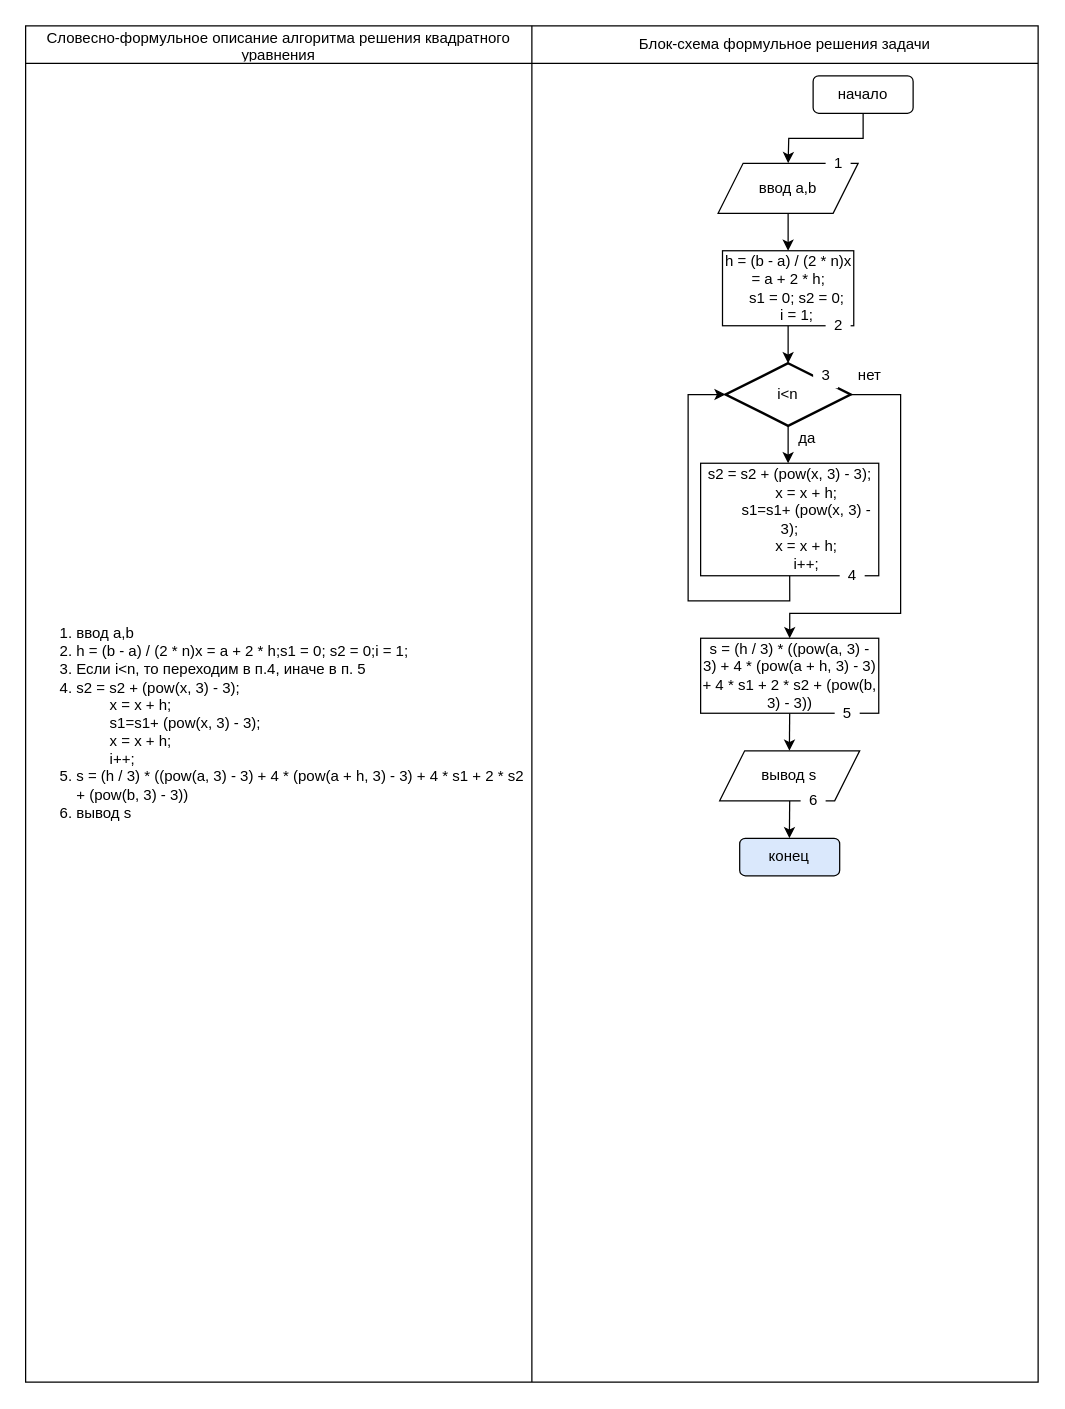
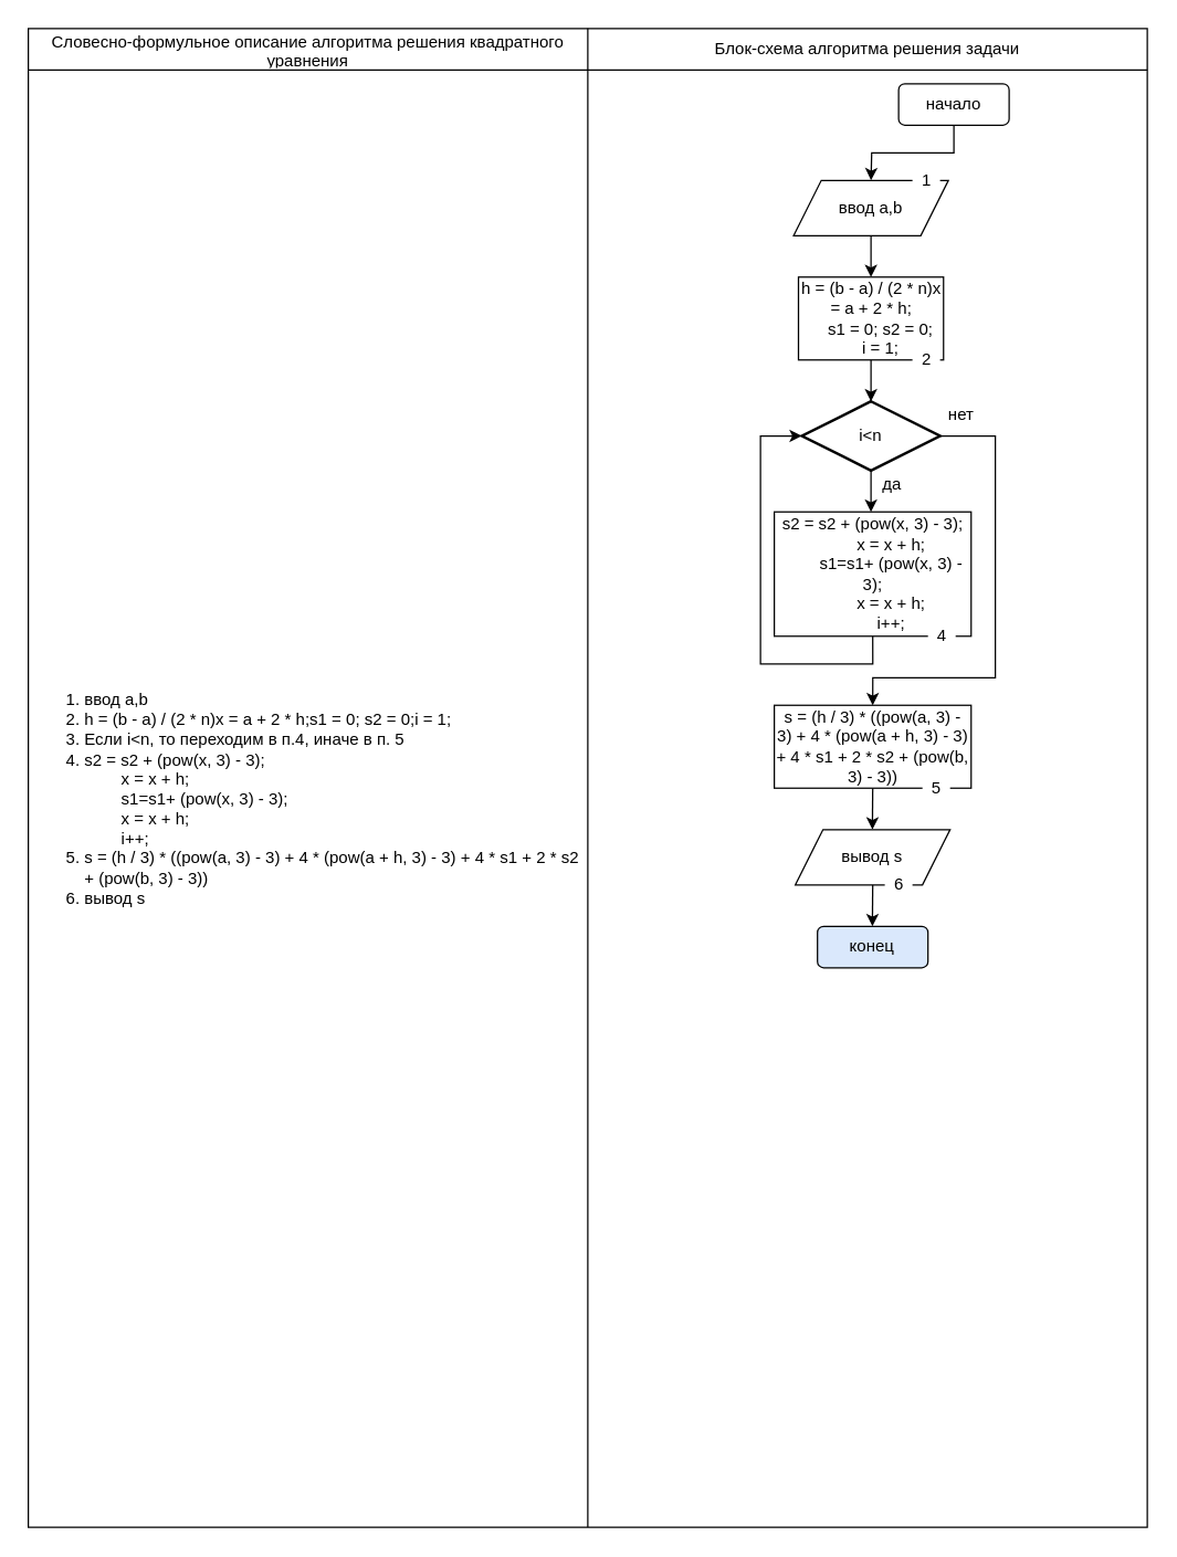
  <mxCell id="0" />
  <mxCell id="1" parent="0" />
  <mxCell id="2" value="" style="shape=table;startSize=0;container=1;collapsible=0;childLayout=tableLayout;" vertex="1" parent="1"><mxGeometry x="20" y="20" width="810" height="1085" as="geometry" /></mxCell>
  <mxCell id="3" value="" style="shape=partialRectangle;collapsible=0;dropTarget=0;pointerEvents=0;fillColor=none;top=0;left=0;bottom=0;right=0;points=[[0,0.5],[1,0.5]];portConstraint=eastwest;" vertex="1" parent="2"><mxGeometry width="810" height="30" as="geometry" /></mxCell>
  <mxCell id="4" value="Словесно-формульное описание алгоритма решения квадратного уравнения" style="shape=partialRectangle;html=1;whiteSpace=wrap;connectable=0;overflow=hidden;fillColor=none;top=0;left=0;bottom=0;right=0;pointerEvents=1;" vertex="1" parent="3"><mxGeometry width="405" height="30" as="geometry"><mxRectangle width="405" height="30" as="alternateBounds" /></mxGeometry></mxCell>
- <mxCell id="5" value="Блок-схема формульное решения задачи" style="shape=partialRectangle;html=1;whiteSpace=wrap;connectable=0;overflow=hidden;fillColor=none;top=0;left=0;bottom=0;right=0;pointerEvents=1;" vertex="1" parent="3"><mxGeometry x="405" width="405" height="30" as="geometry"><mxRectangle width="405" height="30" as="alternateBounds" /></mxGeometry></mxCell>
+ <mxCell id="5" value="Блок-схема алгоритма решения задачи" style="shape=partialRectangle;html=1;whiteSpace=wrap;connectable=0;overflow=hidden;fillColor=none;top=0;left=0;bottom=0;right=0;pointerEvents=1;" vertex="1" parent="3"><mxGeometry x="405" width="405" height="30" as="geometry"><mxRectangle width="405" height="30" as="alternateBounds" /></mxGeometry></mxCell>
  <mxCell id="6" value="" style="shape=partialRectangle;collapsible=0;dropTarget=0;pointerEvents=0;fillColor=none;top=0;left=0;bottom=0;right=0;points=[[0,0.5],[1,0.5]];portConstraint=eastwest;" vertex="1" parent="2"><mxGeometry y="30" width="810" height="1055" as="geometry" /></mxCell>
  <mxCell id="7" value="&lt;div align=&quot;left&quot;&gt;&lt;ol&gt;&lt;li&gt;ввод a,b&lt;/li&gt;&lt;li&gt;&lt;div&gt;h = (b - a) / (2 * n)x = a + 2 * h;s1 = 0; s2 = 0;i = 1;&lt;/div&gt;&lt;/li&gt;&lt;li&gt;Если i&amp;lt;n, то переходим в п.4, иначе в п. 5&lt;/li&gt;&lt;li&gt;s2 = s2 + (pow(x, 3) - 3);&lt;br&gt;&amp;nbsp;&amp;nbsp; &amp;nbsp;&amp;nbsp;&amp;nbsp; &amp;nbsp;x = x + h;&lt;br&gt;&amp;nbsp;&amp;nbsp; &amp;nbsp;&amp;nbsp;&amp;nbsp; &amp;nbsp;s1=s1+ (pow(x, 3) - 3);&lt;br&gt;&amp;nbsp;&amp;nbsp; &amp;nbsp;&amp;nbsp;&amp;nbsp; &amp;nbsp;x = x + h;&lt;br&gt;&amp;nbsp;&amp;nbsp; &amp;nbsp;&amp;nbsp;&amp;nbsp; &amp;nbsp;i++;&lt;/li&gt;&lt;li&gt;s = (h / 3) * ((pow(a, 3) - 3) + 4 * (pow(a + h, 3) - 3) + 4 * s1 + 2 * s2 + (pow(b, 3) - 3))&lt;/li&gt;&lt;li&gt;вывод s&lt;br&gt;&lt;/li&gt;&lt;/ol&gt;&lt;/div&gt;" style="shape=partialRectangle;html=1;whiteSpace=wrap;connectable=0;overflow=hidden;fillColor=none;top=0;left=0;bottom=0;right=0;pointerEvents=1;" vertex="1" parent="6"><mxGeometry width="405" height="1055" as="geometry"><mxRectangle width="405" height="1055" as="alternateBounds" /></mxGeometry></mxCell>
  <mxCell id="8" value="" style="shape=partialRectangle;html=1;whiteSpace=wrap;connectable=0;overflow=hidden;fillColor=none;top=0;left=0;bottom=0;right=0;pointerEvents=1;" vertex="1" parent="6"><mxGeometry x="405" width="405" height="1055" as="geometry"><mxRectangle width="405" height="1055" as="alternateBounds" /></mxGeometry></mxCell>
  <mxCell id="9" style="edgeStyle=orthogonalEdgeStyle;rounded=0;orthogonalLoop=1;jettySize=auto;html=1;exitX=0.5;exitY=1;exitDx=0;exitDy=0;" edge="1" parent="1" source="10"><mxGeometry relative="1" as="geometry"><mxPoint x="630" y="130" as="targetPoint" /></mxGeometry></mxCell>
  <mxCell id="10" value="начало" style="rounded=1;whiteSpace=wrap;html=1;" vertex="1" parent="1"><mxGeometry x="650" y="60" width="80" height="30" as="geometry" /></mxCell>
  <mxCell id="11" style="edgeStyle=orthogonalEdgeStyle;rounded=0;orthogonalLoop=1;jettySize=auto;html=1;exitX=0.5;exitY=1;exitDx=0;exitDy=0;" edge="1" parent="1" source="12"><mxGeometry relative="1" as="geometry"><mxPoint x="630" y="200" as="targetPoint" /></mxGeometry></mxCell>
  <mxCell id="12" value="ввод a,b" style="shape=parallelogram;perimeter=parallelogramPerimeter;whiteSpace=wrap;html=1;fixedSize=1;" vertex="1" parent="1"><mxGeometry x="574" y="130" width="112" height="40" as="geometry" /></mxCell>
  <mxCell id="13" style="edgeStyle=orthogonalEdgeStyle;rounded=0;orthogonalLoop=1;jettySize=auto;html=1;exitX=0.5;exitY=1;exitDx=0;exitDy=0;" edge="1" parent="1" source="14"><mxGeometry relative="1" as="geometry"><mxPoint x="630" y="290" as="targetPoint" /></mxGeometry></mxCell>
  <mxCell id="14" value="&lt;div&gt;h = (b - a) / (2 * n)x = a + 2 * h;&lt;br&gt;&amp;nbsp;&amp;nbsp; &amp;nbsp;s1 = 0; s2 = 0;&lt;br&gt;&amp;nbsp;&amp;nbsp; &amp;nbsp;i = 1;&lt;/div&gt;" style="rounded=0;whiteSpace=wrap;html=1;" vertex="1" parent="1"><mxGeometry x="577.5" y="200" width="105" height="60" as="geometry" /></mxCell>
  <mxCell id="15" style="edgeStyle=orthogonalEdgeStyle;rounded=0;orthogonalLoop=1;jettySize=auto;html=1;exitX=0.5;exitY=1;exitDx=0;exitDy=0;exitPerimeter=0;" edge="1" parent="1" source="17"><mxGeometry relative="1" as="geometry"><mxPoint x="630" y="370" as="targetPoint" /></mxGeometry></mxCell>
  <mxCell id="16" style="edgeStyle=orthogonalEdgeStyle;rounded=0;orthogonalLoop=1;jettySize=auto;html=1;exitX=1;exitY=0.5;exitDx=0;exitDy=0;exitPerimeter=0;entryX=0.5;entryY=0;entryDx=0;entryDy=0;" edge="1" parent="1" source="17" target="22"><mxGeometry relative="1" as="geometry"><Array as="points"><mxPoint x="720" y="315" /><mxPoint x="720" y="490" /><mxPoint x="631" y="490" /></Array></mxGeometry></mxCell>
  <mxCell id="17" value="i&amp;lt;n" style="strokeWidth=2;html=1;shape=mxgraph.flowchart.decision;whiteSpace=wrap;fontFamily=Helvetica;" vertex="1" parent="1"><mxGeometry x="580" y="290" width="100" height="50" as="geometry" /></mxCell>
  <mxCell id="18" value="да" style="text;html=1;align=center;verticalAlign=middle;resizable=0;points=[];autosize=1;strokeColor=none;fillColor=none;" vertex="1" parent="1"><mxGeometry x="630" y="340" width="30" height="20" as="geometry" /></mxCell>
  <mxCell id="19" style="edgeStyle=orthogonalEdgeStyle;rounded=0;orthogonalLoop=1;jettySize=auto;html=1;exitX=0.5;exitY=1;exitDx=0;exitDy=0;entryX=0;entryY=0.5;entryDx=0;entryDy=0;entryPerimeter=0;" edge="1" parent="1" source="20" target="17"><mxGeometry relative="1" as="geometry"><Array as="points"><mxPoint x="631" y="480" /><mxPoint x="550" y="480" /><mxPoint x="550" y="315" /></Array></mxGeometry></mxCell>
  <mxCell id="20" value="s2 = s2 + (pow(x, 3) - 3);&lt;br&gt;&amp;nbsp;&amp;nbsp; &amp;nbsp;&amp;nbsp;&amp;nbsp; &amp;nbsp;x = x + h;&lt;br&gt;&amp;nbsp;&amp;nbsp; &amp;nbsp;&amp;nbsp;&amp;nbsp; &amp;nbsp;s1=s1+ (pow(x, 3) - 3);&lt;br&gt;&amp;nbsp;&amp;nbsp; &amp;nbsp;&amp;nbsp;&amp;nbsp; &amp;nbsp;x = x + h;&lt;br&gt;&amp;nbsp;&amp;nbsp; &amp;nbsp;&amp;nbsp;&amp;nbsp; &amp;nbsp;i++;" style="rounded=0;whiteSpace=wrap;html=1;" vertex="1" parent="1"><mxGeometry x="560" y="370" width="142.5" height="90" as="geometry" /></mxCell>
  <mxCell id="21" style="edgeStyle=orthogonalEdgeStyle;rounded=0;orthogonalLoop=1;jettySize=auto;html=1;exitX=0.5;exitY=1;exitDx=0;exitDy=0;" edge="1" parent="1" source="22"><mxGeometry relative="1" as="geometry"><mxPoint x="631" y="600" as="targetPoint" /></mxGeometry></mxCell>
  <mxCell id="22" value="s = (h / 3) * ((pow(a, 3) - 3) + 4 * (pow(a + h, 3) - 3) + 4 * s1 + 2 * s2 + (pow(b, 3) - 3))" style="rounded=0;whiteSpace=wrap;html=1;" vertex="1" parent="1"><mxGeometry x="560" y="510" width="142.5" height="60" as="geometry" /></mxCell>
  <mxCell id="23" style="edgeStyle=orthogonalEdgeStyle;rounded=0;orthogonalLoop=1;jettySize=auto;html=1;exitX=0.5;exitY=1;exitDx=0;exitDy=0;" edge="1" parent="1" source="24"><mxGeometry relative="1" as="geometry"><mxPoint x="631" y="670" as="targetPoint" /></mxGeometry></mxCell>
  <mxCell id="24" value="вывод s" style="shape=parallelogram;perimeter=parallelogramPerimeter;whiteSpace=wrap;html=1;fixedSize=1;" vertex="1" parent="1"><mxGeometry x="575.25" y="600" width="112" height="40" as="geometry" /></mxCell>
  <mxCell id="25" value="конец" style="rounded=1;whiteSpace=wrap;html=1;fillColor=#dae8fc;" vertex="1" parent="1"><mxGeometry x="591.25" y="670" width="80" height="30" as="geometry" /></mxCell>
  <mxCell id="26" value="6" style="text;html=1;align=center;verticalAlign=middle;resizable=0;points=[];autosize=1;strokeColor=none;fillColor=#FFFFFF;" vertex="1" parent="1"><mxGeometry x="640" y="630" width="20" height="20" as="geometry" /></mxCell>
  <mxCell id="27" value="5" style="text;html=1;align=center;verticalAlign=middle;resizable=0;points=[];autosize=1;strokeColor=none;fillColor=#FFFFFF;" vertex="1" parent="1"><mxGeometry x="667.25" y="560" width="20" height="20" as="geometry" /></mxCell>
  <mxCell id="28" value="4" style="text;html=1;align=center;verticalAlign=middle;resizable=0;points=[];autosize=1;strokeColor=none;fillColor=#FFFFFF;" vertex="1" parent="1"><mxGeometry x="671.25" y="450" width="20" height="20" as="geometry" /></mxCell>
- <mxCell id="29" value="3" style="text;html=1;align=center;verticalAlign=middle;resizable=0;points=[];autosize=1;strokeColor=none;fillColor=#FFFFFF;" vertex="1" parent="1"><mxGeometry x="650" y="290" width="20" height="20" as="geometry" /></mxCell>
  <mxCell id="30" value="2" style="text;html=1;align=center;verticalAlign=middle;resizable=0;points=[];autosize=1;strokeColor=none;fillColor=#FFFFFF;" vertex="1" parent="1"><mxGeometry x="660" y="250" width="20" height="20" as="geometry" /></mxCell>
  <mxCell id="31" value="1" style="text;html=1;align=center;verticalAlign=middle;resizable=0;points=[];autosize=1;strokeColor=none;fillColor=#FFFFFF;" vertex="1" parent="1"><mxGeometry x="660" y="120" width="20" height="20" as="geometry" /></mxCell>
  <mxCell id="32" value="нет" style="text;html=1;align=center;verticalAlign=middle;resizable=0;points=[];autosize=1;strokeColor=none;fillColor=none;" vertex="1" parent="1"><mxGeometry x="680" y="290" width="30" height="20" as="geometry" /></mxCell>
